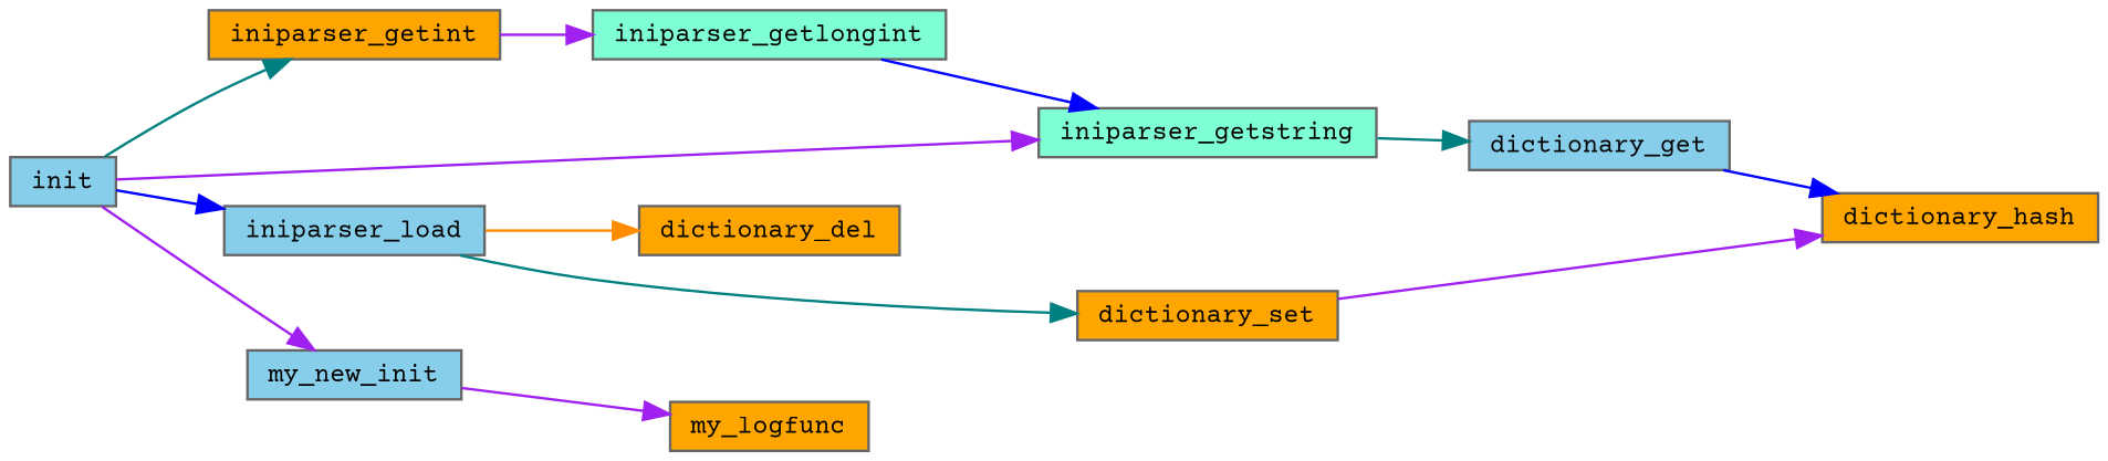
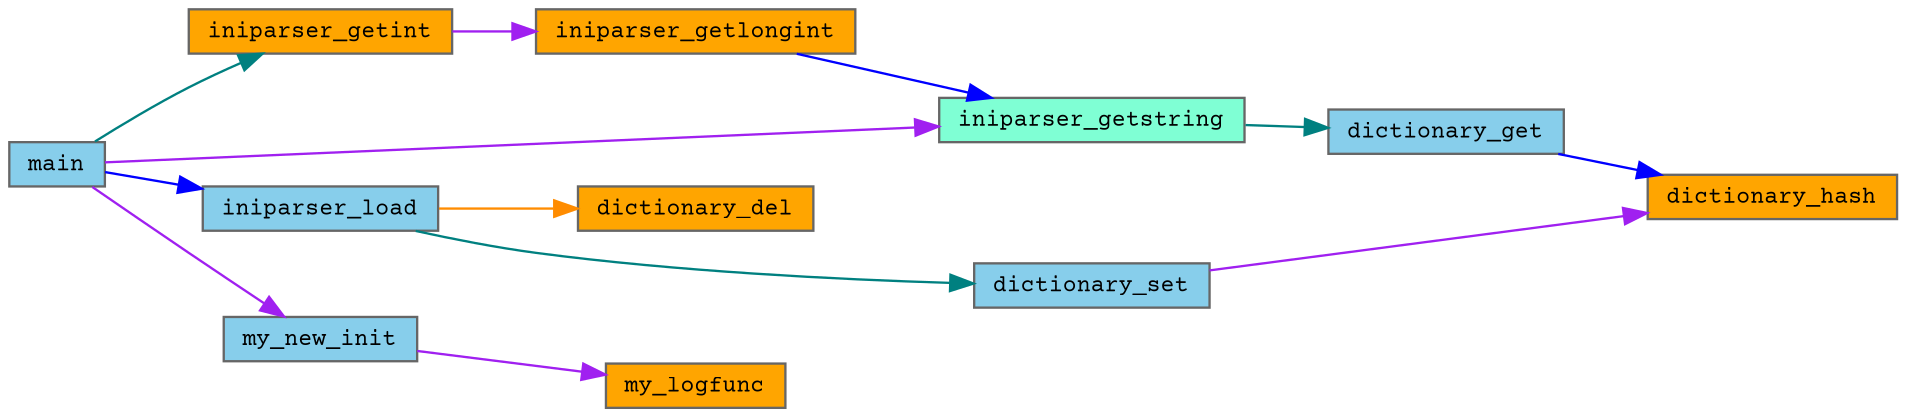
  digraph {
    fontname="Courier Prime"
    rankdir=LR
    node [color=grey40 fillcolor=skyblue fontname="Courier Prime" fontsize=10 shape=box style=filled]
    edge [color=purple fontname="Courier Prime" fontsize=10 labelfontname=Helvetica labelfontsize=10 style=solid]
-   n1 [color=gray40 fontcolor=black height=0.2 label=init width=0.4]
+   n1 [color=gray40 fontcolor=black height=0.2 label=main width=0.4]
    n2 [fillcolor=orange height=0.2 label=iniparser_getint width=0.4]
    n3 [fillcolor=aquamarine height=0.2 label=iniparser_getstring width=0.4]
    n4 [height=0.2 label=iniparser_load width=0.4]
    n5 [height=0.2 label=my_new_init width=0.4]
-   n6 [fillcolor=aquamarine height=0.2 label=iniparser_getlongint width=0.4]
+   n6 [fillcolor=orange height=0.2 label=iniparser_getlongint width=0.4]
    n7 [height=0.2 label=dictionary_get width=0.4]
    n8 [fillcolor=orange height=0.2 label=dictionary_del width=0.4]
-   n9 [fillcolor=orange height=0.2 label=dictionary_set width=0.4]
+   n9 [height=0.2 label=dictionary_set width=0.4]
    n10 [fillcolor=orange height=0.2 label=my_logfunc width=0.4]
    n11 [fillcolor=orange height=0.2 label=dictionary_hash width=0.4]
    n1 -> n2 [color=teal]
    n1 -> n3
    n1 -> n4 [color=blue]
    n1 -> n5
    n2 -> n6
    n3 -> n7 [color=teal]
    n4 -> n8 [color=darkorange]
    n4 -> n9 [color=teal]
    n5 -> n10
    n6 -> n3 [color=blue]
    n7 -> n11 [color=blue]
    n9 -> n11
  }
